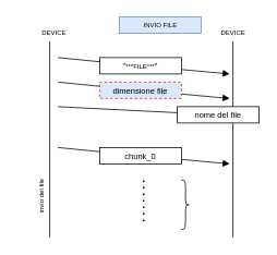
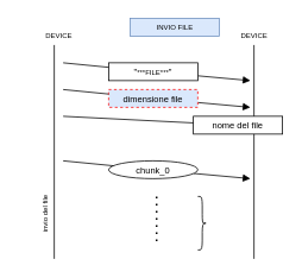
  <mxCell id="0" />
  <mxCell id="1" parent="0" />
  <mxCell id="2" value="" style="endArrow=none;html=1;fontSize=10;rounded=0;" parent="1" edge="1"><mxGeometry width="50" height="50" relative="1" as="geometry"><mxPoint x="60" y="290" as="sourcePoint" /><mxPoint x="60" y="50" as="targetPoint" /></mxGeometry></mxCell>
  <mxCell id="3" value="" style="endArrow=none;html=1;fontSize=10;rounded=0;" parent="1" edge="1"><mxGeometry width="50" height="50" relative="1" as="geometry"><mxPoint x="284" y="290" as="sourcePoint" /><mxPoint x="284" y="50" as="targetPoint" /></mxGeometry></mxCell>
  <mxCell id="4" value="" style="endArrow=block;html=1;fontSize=10;endFill=1;rounded=0;startArrow=none;" parent="1" source="5" edge="1"><mxGeometry width="50" height="50" relative="1" as="geometry"><mxPoint x="60" y="60" as="sourcePoint" /><mxPoint x="280" y="90" as="targetPoint" /></mxGeometry></mxCell>
  <mxCell id="5" value="&lt;font style=&quot;font-size: 10px&quot;&gt;&quot;&lt;/font&gt;&lt;font style=&quot;font-size: 8px&quot;&gt;***FILE***&lt;/font&gt;&lt;font style=&quot;font-size: 10px&quot;&gt;&quot;&lt;/font&gt;" style="rounded=0;whiteSpace=wrap;html=1;fontSize=8;" parent="1" vertex="1"><mxGeometry x="121" y="70" width="100" height="20" as="geometry" /></mxCell>
  <mxCell id="6" value="" style="endArrow=none;html=1;fontSize=10;endFill=1;rounded=0;" parent="1" target="5" edge="1"><mxGeometry width="50" height="50" relative="1" as="geometry"><mxPoint x="70" y="70" as="sourcePoint" /><mxPoint x="230" y="60" as="targetPoint" /></mxGeometry></mxCell>
  <mxCell id="7" value="DEVICE" style="text;html=1;align=center;verticalAlign=middle;resizable=0;points=[];autosize=1;strokeColor=none;fillColor=none;fontSize=8;" parent="1" vertex="1"><mxGeometry x="40" y="30" width="50" height="20" as="geometry" /></mxCell>
  <mxCell id="8" value="DEVICE" style="text;html=1;align=center;verticalAlign=middle;resizable=0;points=[];autosize=1;strokeColor=none;fillColor=none;fontSize=8;" parent="1" vertex="1"><mxGeometry x="259" y="30" width="50" height="20" as="geometry" /></mxCell>
  <mxCell id="9" value="INVIO FILE" style="text;html=1;align=center;verticalAlign=middle;resizable=0;points=[];autosize=1;strokeColor=#6c8ebf;fillColor=#dae8fc;fontSize=8;" parent="1" vertex="1"><mxGeometry x="145" y="20" width="100" height="20" as="geometry" /></mxCell>
  <mxCell id="10" value="" style="endArrow=block;html=1;fontSize=10;endFill=1;rounded=0;startArrow=none;" edge="1" parent="1" source="11"><mxGeometry width="50" height="50" relative="1" as="geometry"><mxPoint x="60" y="90" as="sourcePoint" /><mxPoint x="280" y="120" as="targetPoint" /></mxGeometry></mxCell>
  <mxCell id="11" value="&lt;span style=&quot;font-size: 10px&quot;&gt;dimensione file&lt;/span&gt;" style="rounded=0;whiteSpace=wrap;html=1;fontSize=8;dashed=1;strokeColor=#FF0A0A;fillColor=#dae8fc;" vertex="1" parent="1"><mxGeometry x="121" y="100" width="100" height="20" as="geometry" /></mxCell>
  <mxCell id="12" value="" style="endArrow=none;html=1;fontSize=10;endFill=1;rounded=0;" edge="1" parent="1" target="11"><mxGeometry width="50" height="50" relative="1" as="geometry"><mxPoint x="70" y="100" as="sourcePoint" /><mxPoint x="230" y="90" as="targetPoint" /></mxGeometry></mxCell>
  <mxCell id="13" value="" style="endArrow=block;html=1;fontSize=10;endFill=1;rounded=0;startArrow=none;" edge="1" parent="1" source="14"><mxGeometry width="50" height="50" relative="1" as="geometry"><mxPoint x="60" y="120" as="sourcePoint" /><mxPoint x="280" y="150" as="targetPoint" /></mxGeometry></mxCell>
  <mxCell id="14" value="&lt;span style=&quot;font-size: 10px&quot;&gt;nome del file&lt;/span&gt;" style="rounded=0;whiteSpace=wrap;html=1;fontSize=8;" vertex="1" parent="1"><mxGeometry x="216" y="130" width="100" height="20" as="geometry" /></mxCell>
  <mxCell id="15" value="" style="endArrow=none;html=1;fontSize=10;endFill=1;rounded=0;" edge="1" parent="1" target="14"><mxGeometry width="50" height="50" relative="1" as="geometry"><mxPoint x="70" y="130" as="sourcePoint" /><mxPoint x="230" y="120" as="targetPoint" /></mxGeometry></mxCell>
  <mxCell id="16" value="" style="endArrow=block;html=1;fontSize=10;endFill=1;rounded=0;startArrow=none;" edge="1" parent="1" source="17"><mxGeometry width="50" height="50" relative="1" as="geometry"><mxPoint x="60" y="170" as="sourcePoint" /><mxPoint x="280" y="200" as="targetPoint" /></mxGeometry></mxCell>
- <mxCell id="17" value="&lt;span style=&quot;font-size: 10px&quot;&gt;chunk_0&lt;/span&gt;" style="rounded=0;whiteSpace=wrap;html=1;fontSize=8;" vertex="1" parent="1"><mxGeometry x="121" y="180" width="100" height="20" as="geometry" /></mxCell>
+ <mxCell id="17" value="&lt;span style=&quot;font-size: 10px&quot;&gt;chunk_0&lt;/span&gt;" style="ellipse;whiteSpace=wrap;html=1;fontSize=8;" vertex="1" parent="1"><mxGeometry x="121" y="180" width="100" height="20" as="geometry" /></mxCell>
  <mxCell id="18" value="" style="endArrow=none;html=1;fontSize=10;endFill=1;rounded=0;" edge="1" parent="1" target="17"><mxGeometry width="50" height="50" relative="1" as="geometry"><mxPoint x="70" y="180" as="sourcePoint" /><mxPoint x="230" y="170" as="targetPoint" /></mxGeometry></mxCell>
  <mxCell id="19" value="" style="endArrow=none;dashed=1;html=1;dashPattern=1 3;strokeWidth=2;" edge="1" parent="1"><mxGeometry width="50" height="50" relative="1" as="geometry"><mxPoint x="174.8" y="270" as="sourcePoint" /><mxPoint x="174.8" y="220" as="targetPoint" /></mxGeometry></mxCell>
  <mxCell id="20" value="" style="shape=curlyBracket;whiteSpace=wrap;html=1;rounded=1;rotation=-180;" vertex="1" parent="1"><mxGeometry x="221" y="220" width="10" height="60" as="geometry" /></mxCell>
  <mxCell id="21" value="invio del file" style="text;html=1;align=center;verticalAlign=middle;resizable=0;points=[];autosize=1;rotation=-90;fontSize=8;" vertex="1" parent="1"><mxGeometry x="20" y="230" width="60" height="20" as="geometry" /></mxCell>
